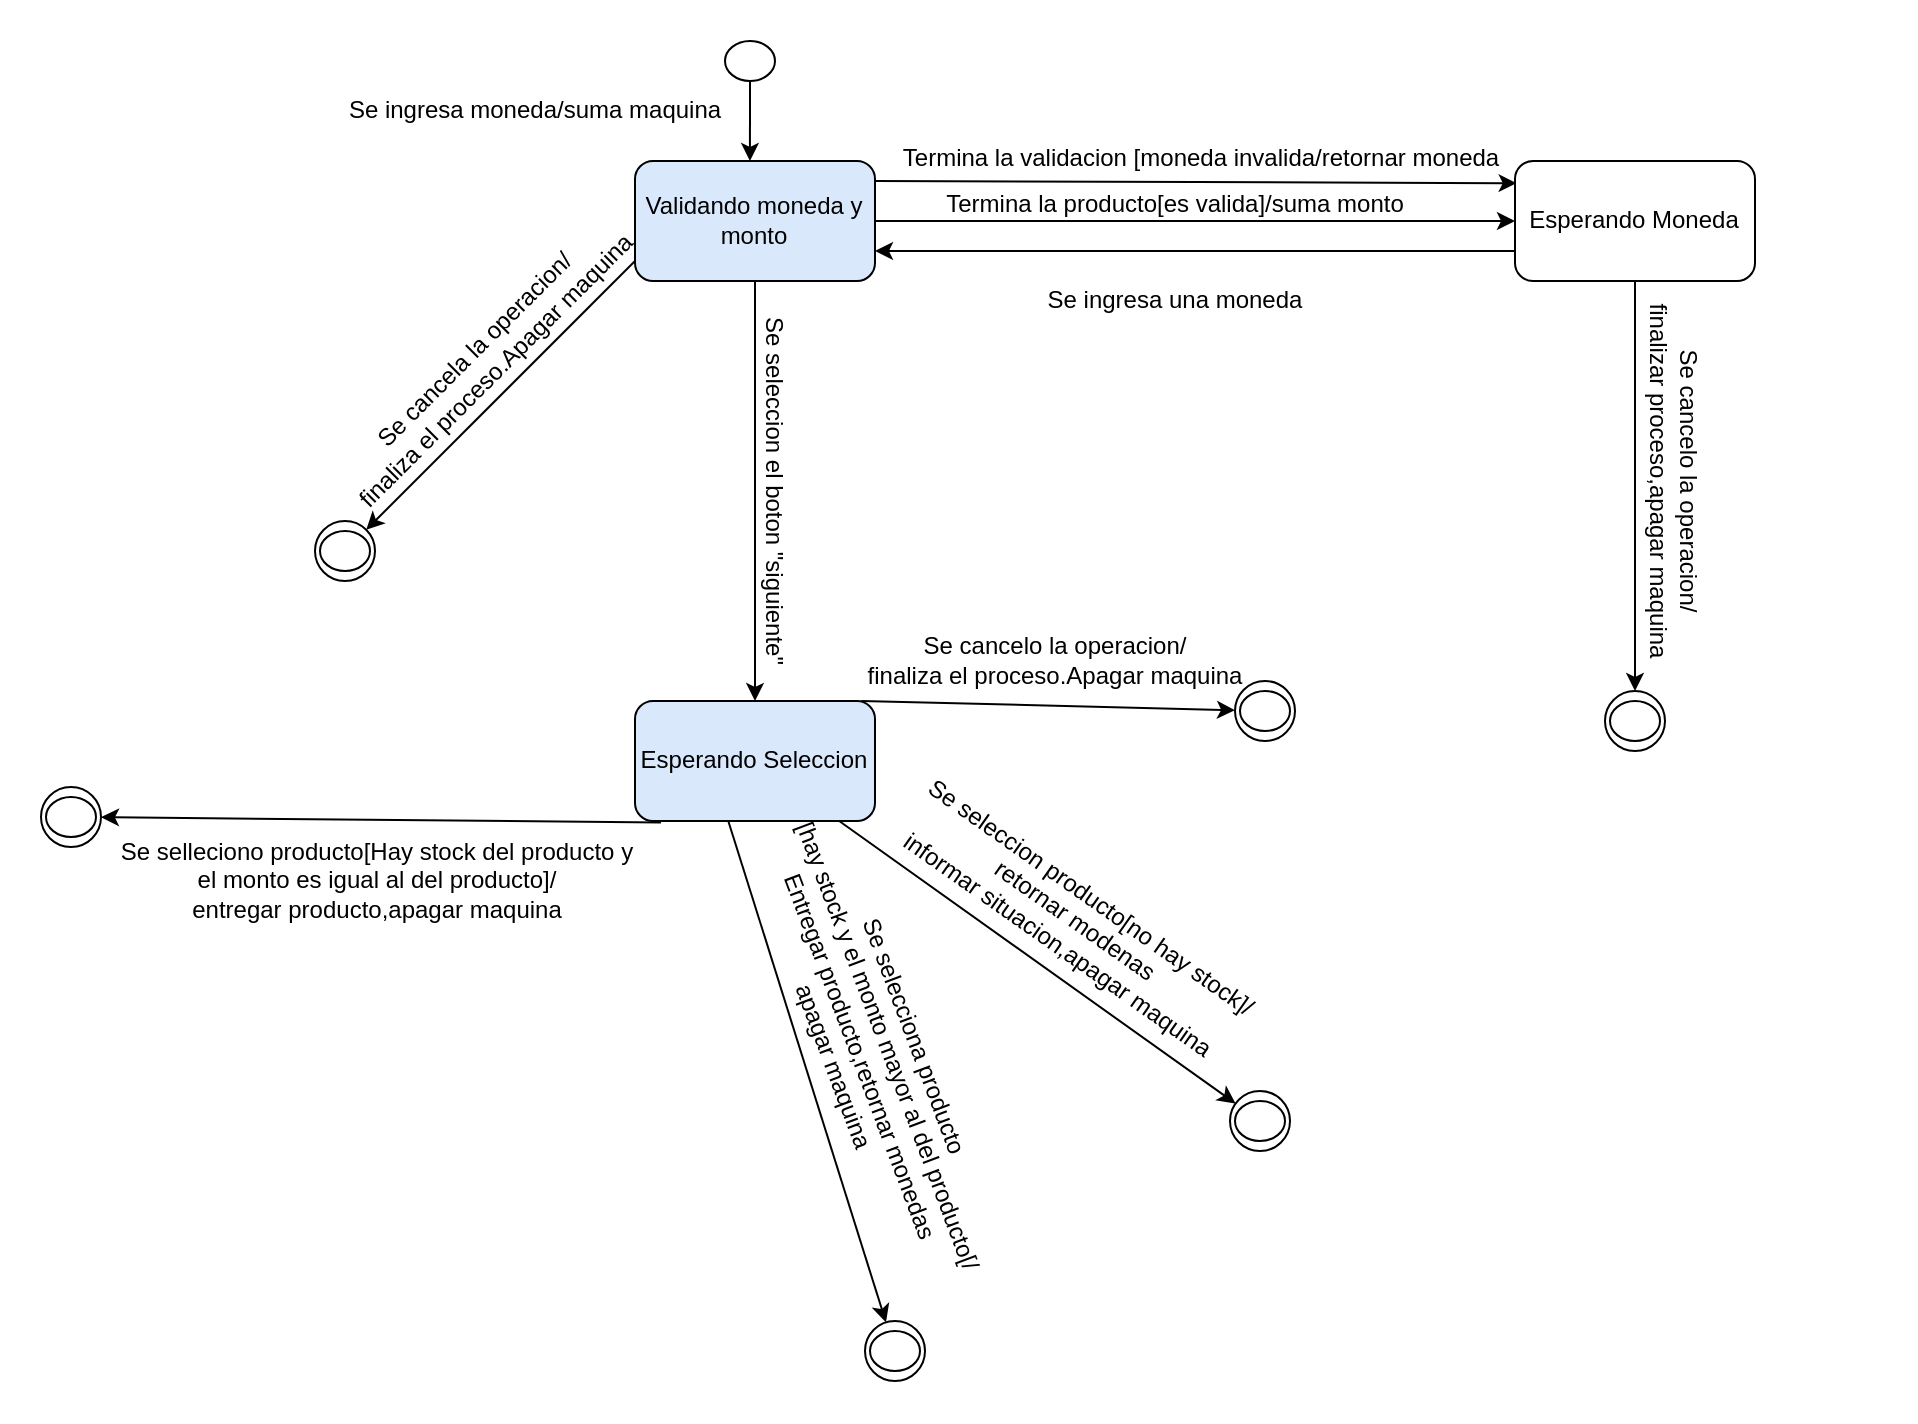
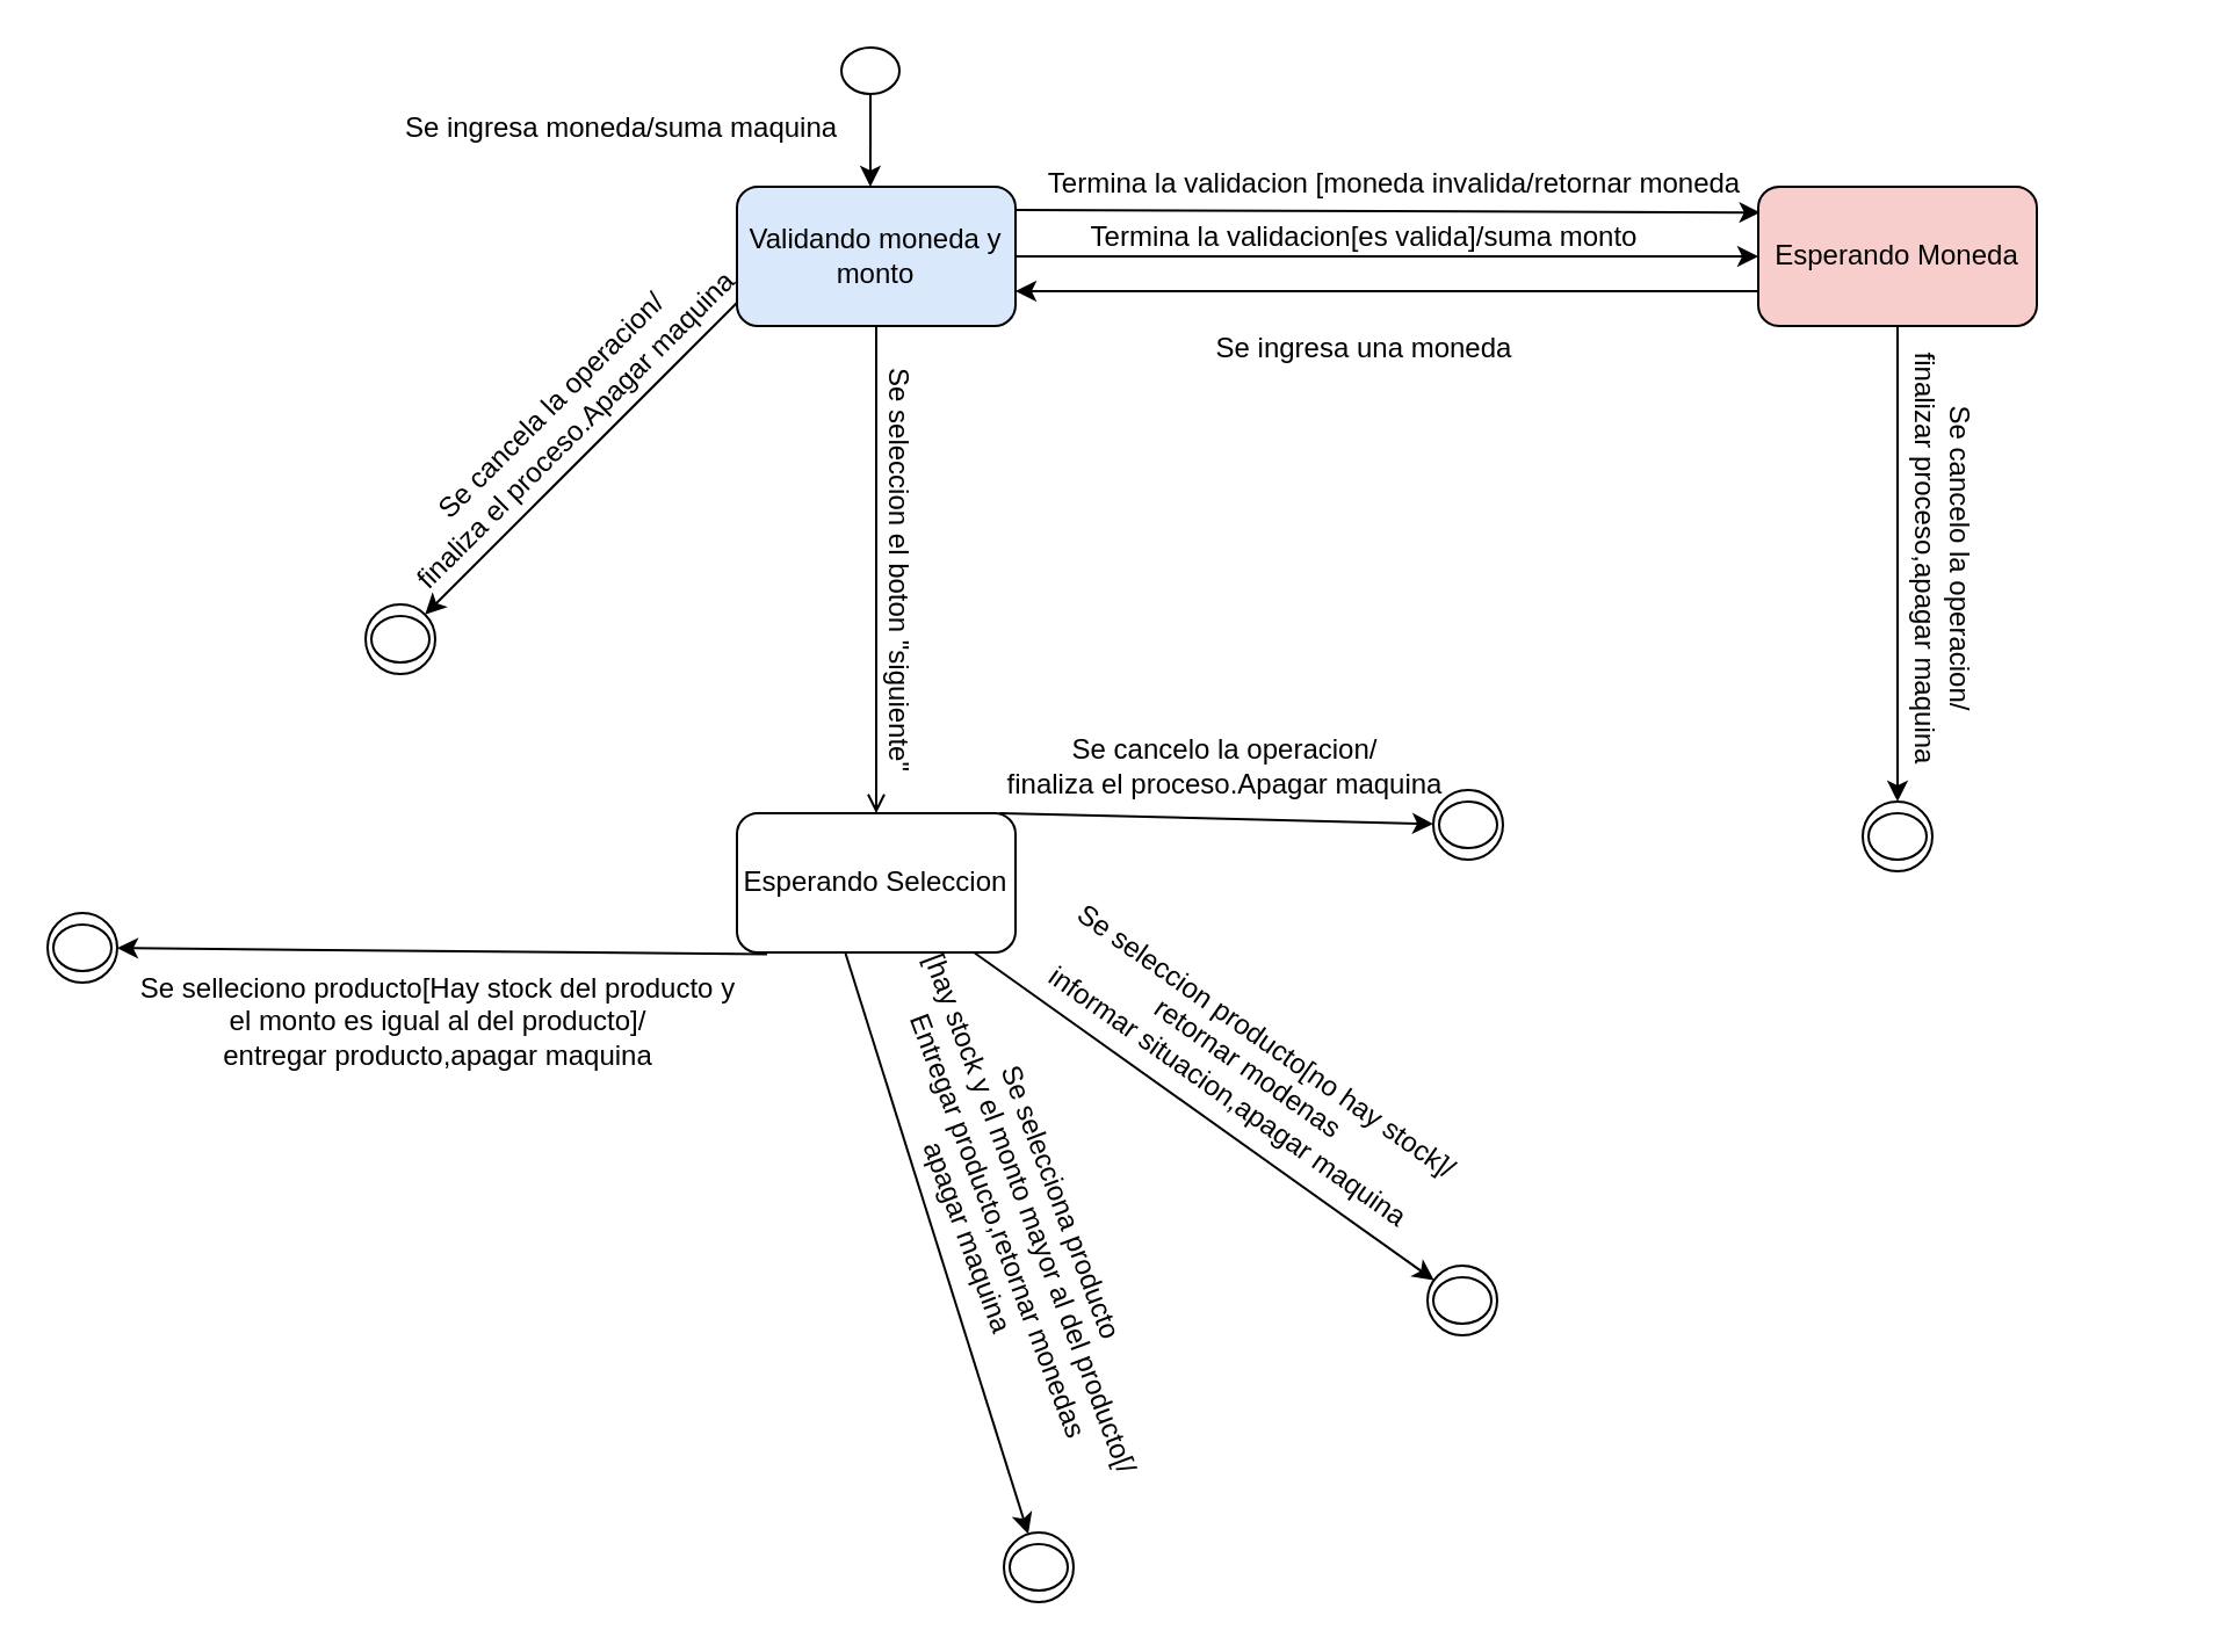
  <mxCell id="0" />
  <mxCell id="1" parent="0" />
- <mxCell id="2" style="edgeStyle=orthogonalEdgeStyle;rounded=0;orthogonalLoop=1;jettySize=auto;html=1;exitX=0.5;exitY=1;exitDx=0;exitDy=0;" edge="1" parent="1" source="6" target="9"><mxGeometry relative="1" as="geometry"><mxPoint x="377.276" y="240" as="targetPoint" /></mxGeometry></mxCell>
+ <mxCell id="2" style="edgeStyle=orthogonalEdgeStyle;rounded=0;orthogonalLoop=1;jettySize=auto;html=1;exitX=0.5;exitY=1;exitDx=0;exitDy=0;endArrow=open;" edge="1" parent="1" source="6" target="9"><mxGeometry relative="1" as="geometry"><mxPoint x="377.276" y="240" as="targetPoint" /></mxGeometry></mxCell>
  <mxCell id="3" style="edgeStyle=orthogonalEdgeStyle;rounded=0;orthogonalLoop=1;jettySize=auto;html=1;entryX=0.007;entryY=0.185;entryDx=0;entryDy=0;entryPerimeter=0;" edge="1" parent="1" target="10"><mxGeometry relative="1" as="geometry"><mxPoint x="557" y="95" as="targetPoint" /><mxPoint x="437" y="90" as="sourcePoint" /></mxGeometry></mxCell>
  <mxCell id="4" style="edgeStyle=orthogonalEdgeStyle;rounded=0;orthogonalLoop=1;jettySize=auto;html=1;exitX=1;exitY=0.5;exitDx=0;exitDy=0;entryX=0;entryY=0.5;entryDx=0;entryDy=0;" edge="1" parent="1" source="6" target="10"><mxGeometry relative="1" as="geometry"><mxPoint x="557" y="110" as="targetPoint" /></mxGeometry></mxCell>
  <mxCell id="5" style="edgeStyle=orthogonalEdgeStyle;rounded=0;orthogonalLoop=1;jettySize=auto;html=1;exitX=1;exitY=0.75;exitDx=0;exitDy=0;entryX=0;entryY=0.75;entryDx=0;entryDy=0;startArrow=classic;startFill=1;endArrow=none;endFill=0;" edge="1" parent="1" source="6" target="10"><mxGeometry relative="1" as="geometry"><mxPoint x="557" y="125" as="targetPoint" /></mxGeometry></mxCell>
  <mxCell id="6" value="Validando moneda y monto" style="rounded=1;whiteSpace=wrap;html=1;fillColor=#dae8fc;" vertex="1" parent="1"><mxGeometry x="317" y="80" width="120" height="60" as="geometry" /></mxCell>
  <mxCell id="7" value="" style="ellipse;" vertex="1" parent="1"><mxGeometry x="362" y="20" width="25" height="20" as="geometry" /></mxCell>
  <mxCell id="8" style="edgeStyle=orthogonalEdgeStyle;rounded=0;orthogonalLoop=1;jettySize=auto;html=1;exitX=0.5;exitY=1;exitDx=0;exitDy=0;entryX=0.479;entryY=0;entryDx=0;entryDy=0;entryPerimeter=0;" edge="1" parent="1" source="7" target="6"><mxGeometry relative="1" as="geometry" /></mxCell>
- <mxCell id="9" value="Esperando Seleccion" style="rounded=1;whiteSpace=wrap;html=1;fillColor=#dae8fc;" vertex="1" parent="1"><mxGeometry x="317" y="350" width="120" height="60" as="geometry" /></mxCell>
- <mxCell id="10" value="Esperando Moneda" style="rounded=1;whiteSpace=wrap;html=1;" vertex="1" parent="1"><mxGeometry x="757" y="80" width="120" height="60" as="geometry" /></mxCell>
+ <mxCell id="9" value="Esperando Seleccion" style="rounded=1;whiteSpace=wrap;html=1;" vertex="1" parent="1"><mxGeometry x="317" y="350" width="120" height="60" as="geometry" /></mxCell>
+ <mxCell id="10" value="Esperando Moneda" style="rounded=1;whiteSpace=wrap;html=1;fillColor=#f8cecc;" vertex="1" parent="1"><mxGeometry x="757" y="80" width="120" height="60" as="geometry" /></mxCell>
  <mxCell id="11" value="" style="endArrow=classic;html=1;rounded=0;exitX=0.5;exitY=1;exitDx=0;exitDy=0;" edge="1" parent="1" source="10" target="12"><mxGeometry width="50" height="50" relative="1" as="geometry"><mxPoint x="847" y="210" as="sourcePoint" /><mxPoint x="847" y="200" as="targetPoint" /></mxGeometry></mxCell>
  <mxCell id="12" value="" style="ellipse;shadow=0;fillColor=default;gradientColor=none;gradientDirection=radial;" vertex="1" parent="1"><mxGeometry x="802" y="345" width="30" height="30" as="geometry" /></mxCell>
  <mxCell id="13" value="" style="ellipse;fillColor=none;" vertex="1" parent="1"><mxGeometry x="804.5" y="350" width="25" height="20" as="geometry" /></mxCell>
  <mxCell id="14" value="" style="endArrow=classic;html=1;rounded=0;" edge="1" target="15" parent="1" source="9"><mxGeometry width="50" height="50" relative="1" as="geometry"><mxPoint x="412" y="335" as="sourcePoint" /><mxPoint x="462" y="285" as="targetPoint" /></mxGeometry></mxCell>
  <mxCell id="15" value="" style="ellipse;shadow=0;fillColor=default;gradientColor=none;gradientDirection=radial;" vertex="1" parent="1"><mxGeometry x="614.5" y="545" width="30" height="30" as="geometry" /></mxCell>
  <mxCell id="16" value="" style="ellipse;fillColor=none;" vertex="1" parent="1"><mxGeometry x="617" y="550" width="25" height="20" as="geometry" /></mxCell>
  <mxCell id="17" value="" style="endArrow=classic;html=1;rounded=0;exitX=0.108;exitY=1.012;exitDx=0;exitDy=0;exitPerimeter=0;" edge="1" parent="1" target="18" source="9"><mxGeometry width="50" height="50" relative="1" as="geometry"><mxPoint x="317" y="340" as="sourcePoint" /><mxPoint x="367" y="290" as="targetPoint" /></mxGeometry></mxCell>
  <mxCell id="18" value="" style="ellipse;shadow=0;fillColor=default;gradientColor=none;gradientDirection=radial;" vertex="1" parent="1"><mxGeometry x="20" y="393" width="30" height="30" as="geometry" /></mxCell>
  <mxCell id="19" value="" style="ellipse;fillColor=none;" vertex="1" parent="1"><mxGeometry x="22.5" y="398" width="25" height="20" as="geometry" /></mxCell>
  <mxCell id="20" value="" style="endArrow=classic;html=1;rounded=0;exitX=0.389;exitY=1.002;exitDx=0;exitDy=0;exitPerimeter=0;" edge="1" parent="1" target="21" source="9"><mxGeometry width="50" height="50" relative="1" as="geometry"><mxPoint x="557" y="460" as="sourcePoint" /><mxPoint x="607" y="410" as="targetPoint" /></mxGeometry></mxCell>
  <mxCell id="21" value="" style="ellipse;shadow=0;fillColor=default;gradientColor=none;gradientDirection=radial;" vertex="1" parent="1"><mxGeometry x="432" y="660" width="30" height="30" as="geometry" /></mxCell>
  <mxCell id="22" value="" style="ellipse;fillColor=none;" vertex="1" parent="1"><mxGeometry x="434.5" y="665" width="25" height="20" as="geometry" /></mxCell>
  <mxCell id="23" value="" style="endArrow=classic;html=1;rounded=0;exitX=0.943;exitY=-0.001;exitDx=0;exitDy=0;exitPerimeter=0;" edge="1" parent="1" target="24" source="9"><mxGeometry width="50" height="50" relative="1" as="geometry"><mxPoint x="487" y="320" as="sourcePoint" /><mxPoint x="627" y="430" as="targetPoint" /></mxGeometry></mxCell>
  <mxCell id="24" value="" style="ellipse;shadow=0;fillColor=default;gradientColor=none;gradientDirection=radial;" vertex="1" parent="1"><mxGeometry x="617" y="340" width="30" height="30" as="geometry" /></mxCell>
  <mxCell id="25" value="" style="ellipse;fillColor=none;" vertex="1" parent="1"><mxGeometry x="619.5" y="345" width="25" height="20" as="geometry" /></mxCell>
  <mxCell id="26" value="Termina la validacion [moneda invalida/retornar moneda" style="text;html=1;align=center;verticalAlign=middle;resizable=0;points=[];autosize=1;strokeColor=none;fillColor=none;" vertex="1" parent="1"><mxGeometry x="440" y="64" width="320" height="30" as="geometry" /></mxCell>
- <mxCell id="27" value="Termina la producto[es valida]/suma monto" style="text;html=1;align=center;verticalAlign=middle;resizable=0;points=[];autosize=1;strokeColor=none;fillColor=none;" vertex="1" parent="1"><mxGeometry x="457" y="87" width="260" height="30" as="geometry" /></mxCell>
+ <mxCell id="27" value="Termina la validacion[es valida]/suma monto" style="text;html=1;align=center;verticalAlign=middle;resizable=0;points=[];autosize=1;strokeColor=none;fillColor=none;" vertex="1" parent="1"><mxGeometry x="457" y="87" width="260" height="30" as="geometry" /></mxCell>
  <mxCell id="28" value="Se ingresa una moneda" style="text;html=1;align=center;verticalAlign=middle;resizable=0;points=[];autosize=1;strokeColor=none;fillColor=none;" vertex="1" parent="1"><mxGeometry x="512" y="135" width="150" height="30" as="geometry" /></mxCell>
  <mxCell id="29" value="Se ingresa moneda/suma maquina" style="text;html=1;align=center;verticalAlign=middle;resizable=0;points=[];autosize=1;strokeColor=none;fillColor=none;" vertex="1" parent="1"><mxGeometry x="157" y="40" width="220" height="30" as="geometry" /></mxCell>
  <mxCell id="30" value="Se seleccion el boton &quot;siguiente&quot;" style="text;html=1;align=center;verticalAlign=middle;resizable=0;points=[];autosize=1;strokeColor=none;fillColor=none;rotation=90;" vertex="1" parent="1"><mxGeometry x="287" y="230" width="200" height="30" as="geometry" /></mxCell>
  <mxCell id="31" value="" style="endArrow=classic;html=1;rounded=0;exitX=0;exitY=0.833;exitDx=0;exitDy=0;exitPerimeter=0;" edge="1" target="32" parent="1" source="6"><mxGeometry width="50" height="50" relative="1" as="geometry"><mxPoint x="207" y="235" as="sourcePoint" /><mxPoint x="257" y="185" as="targetPoint" /></mxGeometry></mxCell>
  <mxCell id="32" value="" style="ellipse;shadow=0;fillColor=default;gradientColor=none;gradientDirection=radial;" vertex="1" parent="1"><mxGeometry x="157" y="260" width="30" height="30" as="geometry" /></mxCell>
  <mxCell id="33" value="" style="ellipse;fillColor=none;" vertex="1" parent="1"><mxGeometry x="159.5" y="265" width="25" height="20" as="geometry" /></mxCell>
  <mxCell id="34" value="Se cancela la operacion/&lt;br&gt;finaliza el proceso.Apagar maquina" style="text;html=1;align=center;verticalAlign=middle;resizable=0;points=[];autosize=1;strokeColor=none;fillColor=none;rotation=-45;" vertex="1" parent="1"><mxGeometry x="137" y="160" width="210" height="40" as="geometry" /></mxCell>
  <mxCell id="35" value="Se cancelo la operacion/&lt;br&gt;finaliza el proceso.Apagar maquina" style="text;html=1;align=center;verticalAlign=middle;resizable=0;points=[];autosize=1;strokeColor=none;fillColor=none;" vertex="1" parent="1"><mxGeometry x="422" y="310" width="210" height="40" as="geometry" /></mxCell>
  <mxCell id="36" value="Se seleccion producto[no hay stock]/&lt;div&gt;retornar modenas&lt;br&gt;informar situacion,apagar maquina&lt;/div&gt;" style="text;html=1;align=center;verticalAlign=middle;resizable=0;points=[];autosize=1;strokeColor=none;fillColor=none;rotation=35.1;" vertex="1" parent="1"><mxGeometry x="427" y="430" width="220" height="60" as="geometry" /></mxCell>
  <mxCell id="37" value="Se selecciona producto&lt;br&gt;[hay stock y el monto mayor al del producto[/&lt;br&gt;Entregar producto,retornar monedas&lt;br&gt;apagar maquina" style="text;html=1;align=center;verticalAlign=middle;resizable=0;points=[];autosize=1;strokeColor=none;fillColor=none;rotation=69.4;" vertex="1" parent="1"><mxGeometry x="307" y="490" width="260" height="70" as="geometry" /></mxCell>
  <mxCell id="38" value="Se selleciono producto[Hay stock del producto y &lt;br&gt;el monto es igual al del producto]/&lt;br&gt;entregar producto,apagar maquina" style="text;html=1;align=center;verticalAlign=middle;resizable=0;points=[];autosize=1;strokeColor=none;fillColor=none;" vertex="1" parent="1"><mxGeometry x="47.5" y="410" width="280" height="60" as="geometry" /></mxCell>
  <mxCell id="39" value="Se cancelo la operacion/&lt;br&gt;&lt;div style=&quot;text-align: left;&quot;&gt;&lt;span style=&quot;background-color: initial;&quot;&gt;finalizar proceso,apagar maquina&lt;/span&gt;&lt;/div&gt;" style="text;html=1;align=center;verticalAlign=middle;resizable=0;points=[];autosize=1;strokeColor=none;fillColor=none;rotation=90;" vertex="1" parent="1"><mxGeometry x="737" y="220" width="200" height="40" as="geometry" /></mxCell>
